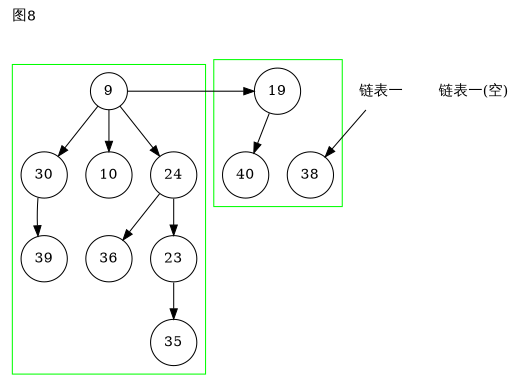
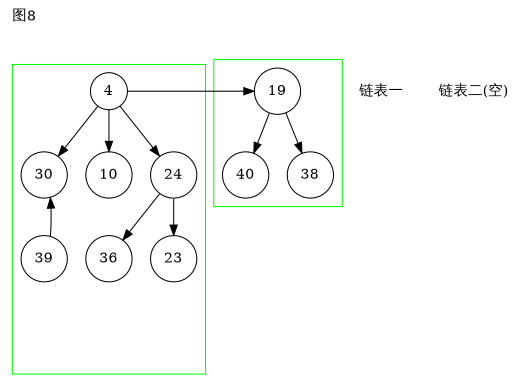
  digraph {
    label="图8"
    labeljust=l
    labelloc=t
    node [shape=circle]
-   n1 [label=9]
+   n1 [label=4]
    n2 [label=30]
    n3 [label=10]
    n4 [label=24]
    n5 [label=39]
    n6 [label=36]
    n7 [label=23]
-   n8 [label=35]
    n9 [label=19]
    n10 [label=38]
    n11 [label=40]
    n12 [label="链表一" shape=plaintext]
-   n13 [label="链表一(空)" shape=plaintext]
+   n13 [label="链表二(空)" shape=plaintext]
    subgraph cluster_1 {
      label=""
      pencolor=green
      n1
      n2
      n3
      n4
      n5
      n6
      n7
-     n8
    }
    subgraph cluster_2 {
      label=""
      pencolor=green
      n9
      n10
      n11
    }
    n1 -> n2
    n1 -> n3
    n1 -> n4
    n1 -> n9 [constraint=false]
-   n2 -> n5
+   n5 -> n2
    n4 -> n6
    n4 -> n7
-   n7 -> n8
-   n12 -> n10
+   n9 -> n10
    n9 -> n11
  }
